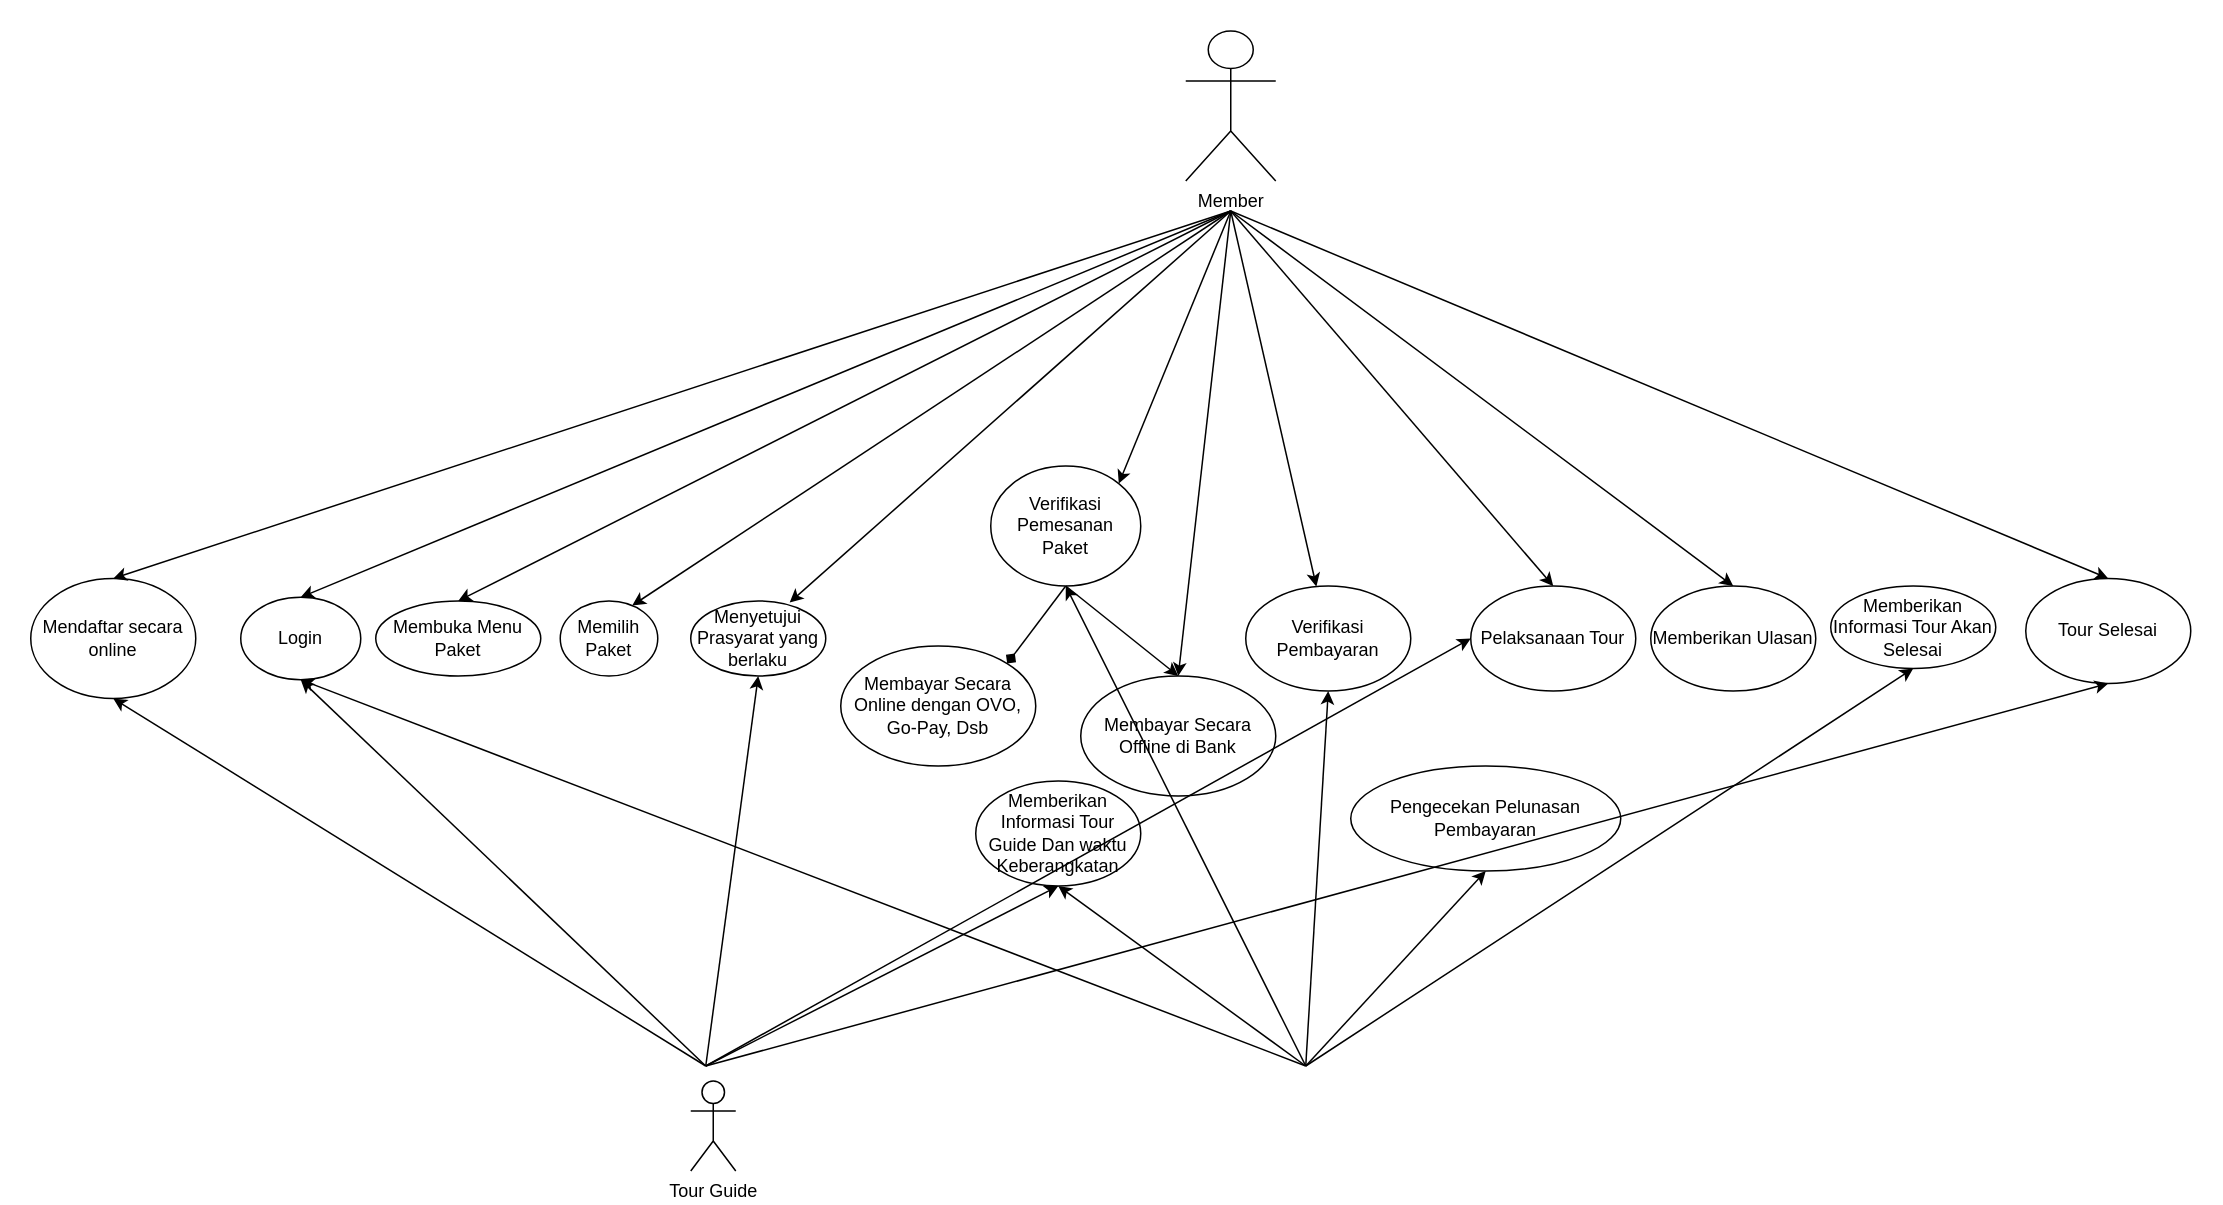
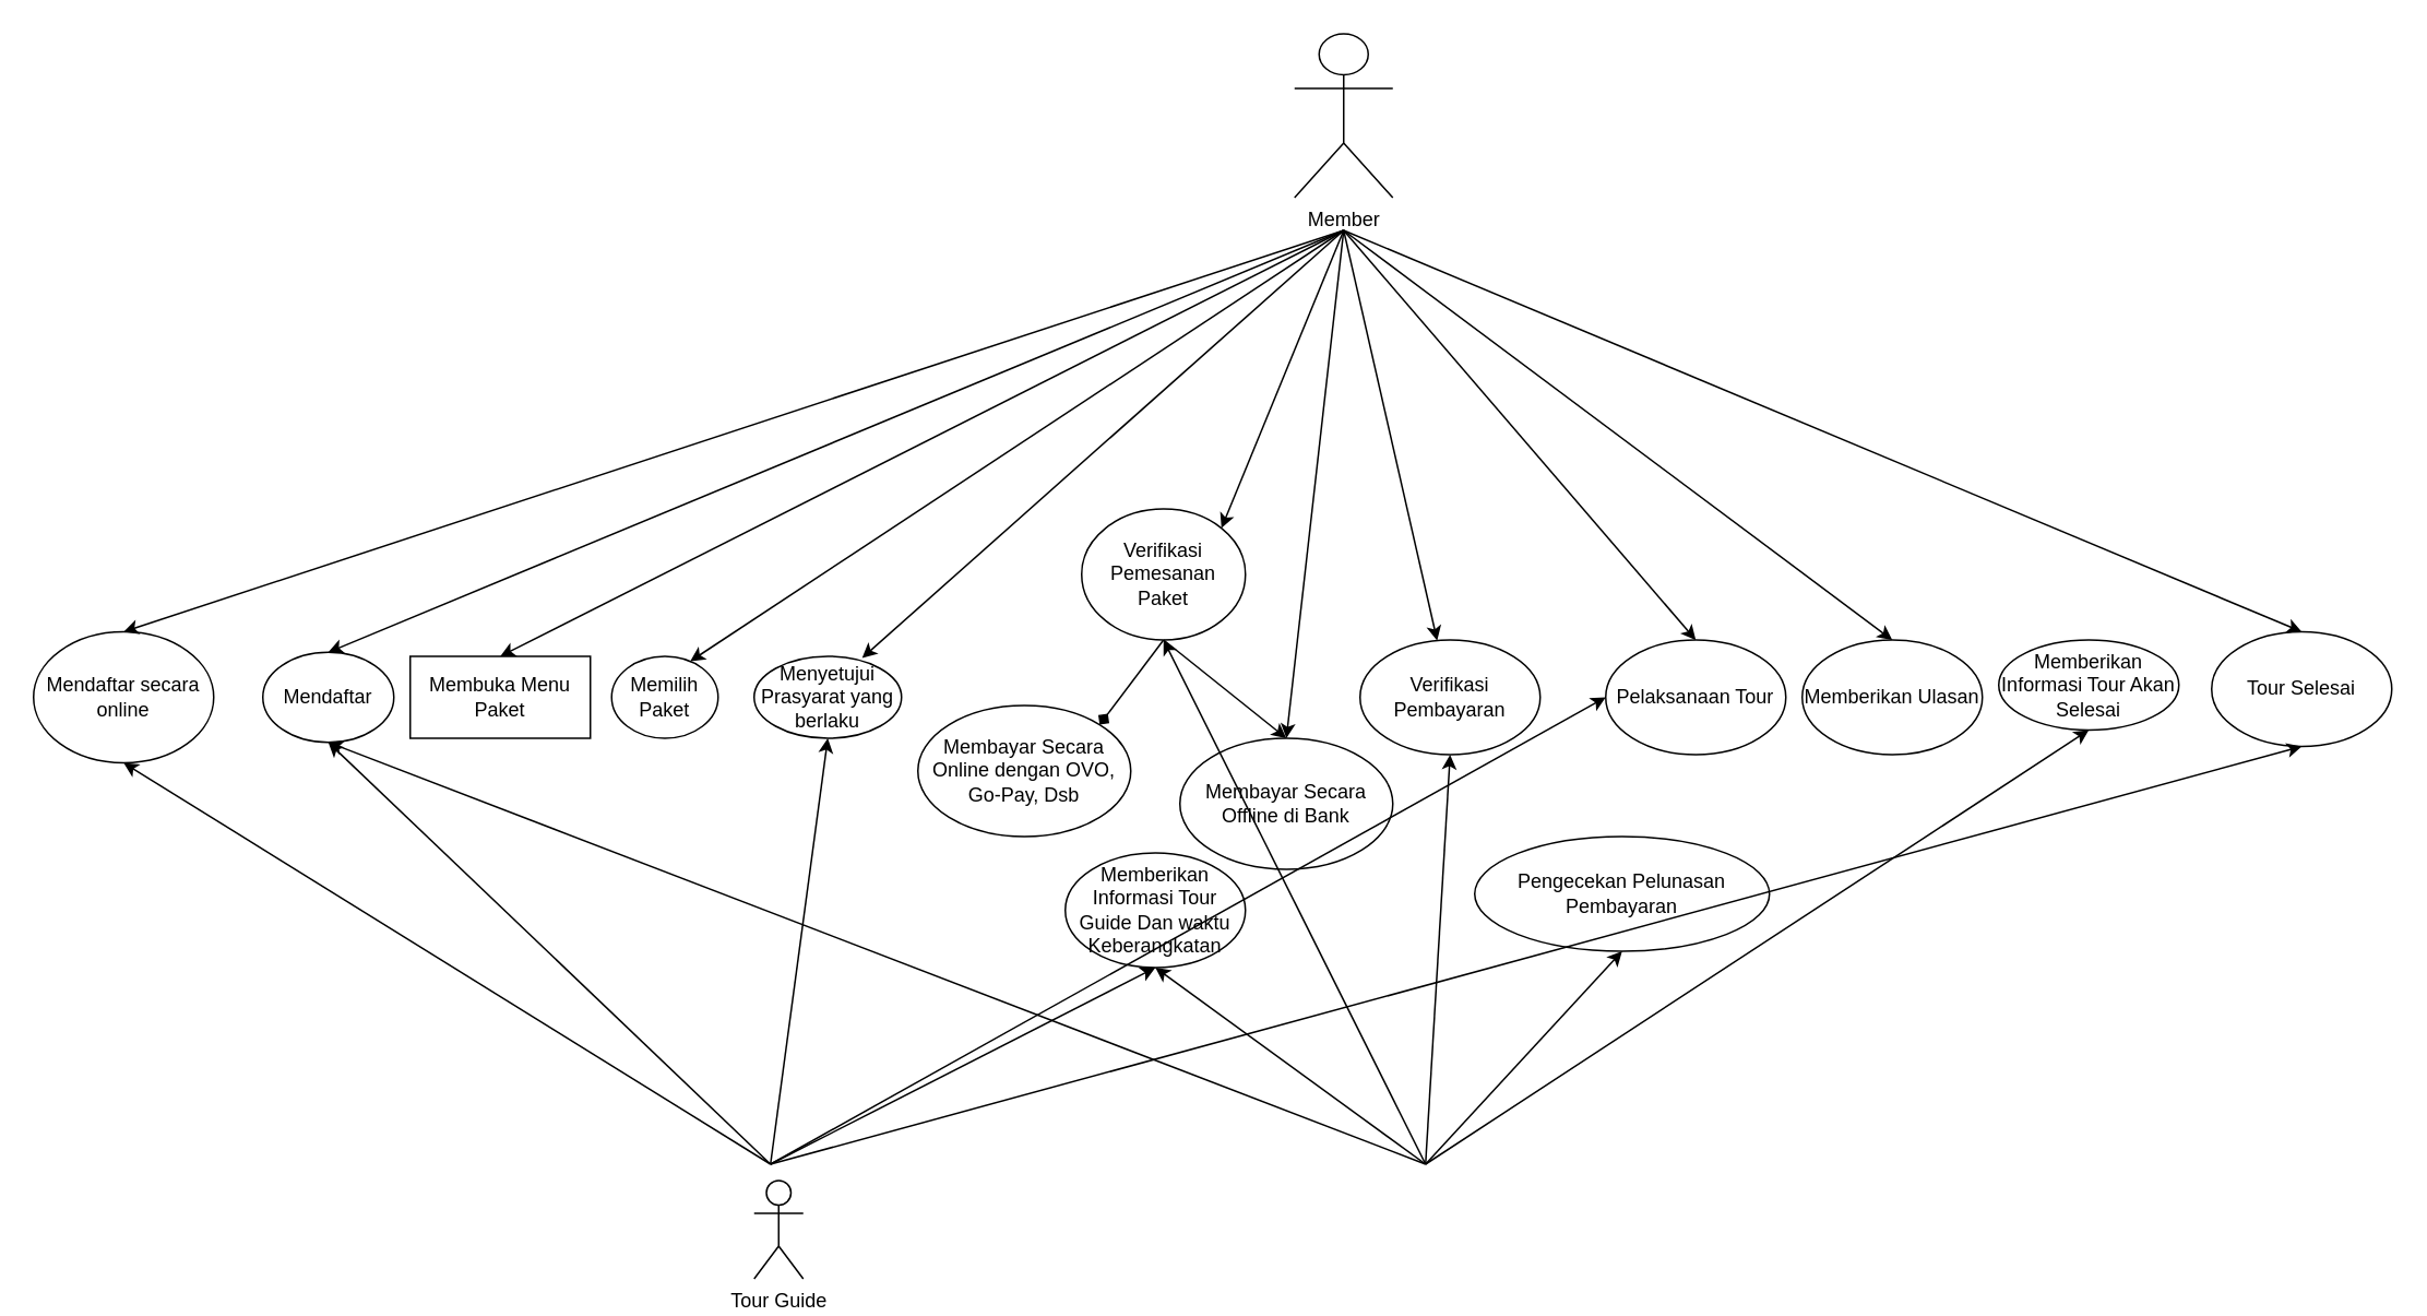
  <mxCell id="0" />
  <mxCell id="1" parent="0" />
  <mxCell id="2" value="Member" style="shape=umlActor;verticalLabelPosition=bottom;labelBackgroundColor=#ffffff;verticalAlign=top;html=1;" vertex="1" parent="1"><mxGeometry x="790" y="20" width="60" height="100" as="geometry" /></mxCell>
  <mxCell id="3" value="Mendaftar secara online " style="ellipse;whiteSpace=wrap;html=1;" vertex="1" parent="1"><mxGeometry x="20" y="385" width="110" height="80" as="geometry" /></mxCell>
- <mxCell id="4" value="Login" style="ellipse;whiteSpace=wrap;html=1;" vertex="1" parent="1"><mxGeometry x="160" y="397.5" width="80" height="55" as="geometry" /></mxCell>
- <mxCell id="5" value="Membuka Menu Paket" style="ellipse;whiteSpace=wrap;html=1;" vertex="1" parent="1"><mxGeometry x="250" y="400" width="110" height="50" as="geometry" /></mxCell>
+ <mxCell id="4" value="Mendaftar" style="ellipse;whiteSpace=wrap;html=1;" vertex="1" parent="1"><mxGeometry x="160" y="397.5" width="80" height="55" as="geometry" /></mxCell>
+ <mxCell id="5" value="Membuka Menu Paket" style="whiteSpace=wrap;html=1;rounded=0;" vertex="1" parent="1"><mxGeometry x="250" y="400" width="110" height="50" as="geometry" /></mxCell>
  <mxCell id="6" value="Memilih Paket" style="ellipse;whiteSpace=wrap;html=1;" vertex="1" parent="1"><mxGeometry x="373" y="400" width="65" height="50" as="geometry" /></mxCell>
  <mxCell id="7" value="Menyetujui Prasyarat yang berlaku" style="ellipse;whiteSpace=wrap;html=1;" vertex="1" parent="1"><mxGeometry x="460" y="400" width="90" height="50" as="geometry" /></mxCell>
  <mxCell id="8" value="Membayar Secara Offline di Bank" style="ellipse;whiteSpace=wrap;html=1;" vertex="1" parent="1"><mxGeometry x="720" y="450" width="130" height="80" as="geometry" /></mxCell>
  <mxCell id="9" value="Membayar Secara Online dengan OVO, Go-Pay, Dsb" style="ellipse;whiteSpace=wrap;html=1;" vertex="1" parent="1"><mxGeometry x="560" y="430" width="130" height="80" as="geometry" /></mxCell>
  <mxCell id="10" value="Verifikasi Pembayaran" style="ellipse;whiteSpace=wrap;html=1;" vertex="1" parent="1"><mxGeometry x="830" y="390" width="110" height="70" as="geometry" /></mxCell>
  <mxCell id="11" value="Memberikan Informasi Tour Guide Dan waktu Keberangkatan" style="ellipse;whiteSpace=wrap;html=1;" vertex="1" parent="1"><mxGeometry x="650" y="520" width="110" height="70" as="geometry" /></mxCell>
  <mxCell id="12" value="Pengecekan Pelunasan Pembayaran" style="ellipse;whiteSpace=wrap;html=1;" vertex="1" parent="1"><mxGeometry x="900" y="510" width="180" height="70" as="geometry" /></mxCell>
  <mxCell id="13" value="Pelaksanaan Tour " style="ellipse;whiteSpace=wrap;html=1;" vertex="1" parent="1"><mxGeometry x="980" y="390" width="110" height="70" as="geometry" /></mxCell>
  <mxCell id="14" value="Memberikan Informasi Tour Akan Selesai" style="ellipse;whiteSpace=wrap;html=1;" vertex="1" parent="1"><mxGeometry x="1220" y="390" width="110" height="55" as="geometry" /></mxCell>
  <mxCell id="15" value="Memberikan Ulasan" style="ellipse;whiteSpace=wrap;html=1;" vertex="1" parent="1"><mxGeometry x="1100" y="390" width="110" height="70" as="geometry" /></mxCell>
  <mxCell id="16" value="Tour Selesai" style="ellipse;whiteSpace=wrap;html=1;" vertex="1" parent="1"><mxGeometry x="1350" y="385" width="110" height="70" as="geometry" /></mxCell>
  <mxCell id="17" value="" style="endArrow=classic;html=1;entryX=0.5;entryY=0;entryDx=0;entryDy=0;" edge="1" parent="1" target="3"><mxGeometry width="50" height="50" relative="1" as="geometry"><mxPoint x="820" y="140" as="sourcePoint" /><mxPoint x="150" y="230" as="targetPoint" /></mxGeometry></mxCell>
  <mxCell id="18" value="" style="endArrow=classic;html=1;entryX=0.5;entryY=0;entryDx=0;entryDy=0;" edge="1" parent="1" target="4"><mxGeometry width="50" height="50" relative="1" as="geometry"><mxPoint x="820" y="140" as="sourcePoint" /><mxPoint x="230" y="245" as="targetPoint" /></mxGeometry></mxCell>
  <mxCell id="19" value="" style="endArrow=classic;html=1;entryX=0.5;entryY=0;entryDx=0;entryDy=0;" edge="1" parent="1" target="5"><mxGeometry width="50" height="50" relative="1" as="geometry"><mxPoint x="820" y="140" as="sourcePoint" /><mxPoint x="380" y="255" as="targetPoint" /></mxGeometry></mxCell>
  <mxCell id="20" value="" style="endArrow=classic;html=1;entryX=0.738;entryY=0.06;entryDx=0;entryDy=0;entryPerimeter=0;" edge="1" parent="1" target="6"><mxGeometry width="50" height="50" relative="1" as="geometry"><mxPoint x="820" y="140" as="sourcePoint" /><mxPoint x="450" y="250" as="targetPoint" /></mxGeometry></mxCell>
  <mxCell id="21" value="" style="endArrow=classic;html=1;entryX=0.733;entryY=0.02;entryDx=0;entryDy=0;entryPerimeter=0;" edge="1" parent="1" target="7"><mxGeometry width="50" height="50" relative="1" as="geometry"><mxPoint x="820" y="140" as="sourcePoint" /><mxPoint x="460" y="260" as="targetPoint" /></mxGeometry></mxCell>
  <mxCell id="22" value="" style="endArrow=classic;html=1;entryX=0.5;entryY=0;entryDx=0;entryDy=0;" edge="1" parent="1" target="8"><mxGeometry width="50" height="50" relative="1" as="geometry"><mxPoint x="820" y="140" as="sourcePoint" /><mxPoint x="545.97" y="421" as="targetPoint" /></mxGeometry></mxCell>
  <mxCell id="23" value="" style="endArrow=diamond;html=1;entryX=1;entryY=0;entryDx=0;entryDy=0;exitX=0.5;exitY=1;exitDx=0;exitDy=0;" edge="1" parent="1" target="9" source="40"><mxGeometry width="50" height="50" relative="1" as="geometry"><mxPoint x="900" y="40" as="sourcePoint" /><mxPoint x="555.97" y="431" as="targetPoint" /></mxGeometry></mxCell>
  <mxCell id="24" value="" style="endArrow=classic;html=1;" edge="1" parent="1" target="10"><mxGeometry width="50" height="50" relative="1" as="geometry"><mxPoint x="820" y="140" as="sourcePoint" /><mxPoint x="813.891" y="480.251" as="targetPoint" /></mxGeometry></mxCell>
  <mxCell id="25" value="" style="endArrow=classic;html=1;entryX=0.5;entryY=0;entryDx=0;entryDy=0;" edge="1" parent="1" target="13"><mxGeometry width="50" height="50" relative="1" as="geometry"><mxPoint x="820" y="140" as="sourcePoint" /><mxPoint x="1025" y="400" as="targetPoint" /></mxGeometry></mxCell>
  <mxCell id="26" value="" style="endArrow=classic;html=1;entryX=0.5;entryY=0;entryDx=0;entryDy=0;" edge="1" parent="1" target="15"><mxGeometry width="50" height="50" relative="1" as="geometry"><mxPoint x="820" y="140" as="sourcePoint" /><mxPoint x="1155" y="405" as="targetPoint" /></mxGeometry></mxCell>
  <mxCell id="27" value="" style="endArrow=classic;html=1;entryX=0.5;entryY=0;entryDx=0;entryDy=0;" edge="1" parent="1" target="16"><mxGeometry width="50" height="50" relative="1" as="geometry"><mxPoint x="820" y="140" as="sourcePoint" /><mxPoint x="1285" y="405" as="targetPoint" /></mxGeometry></mxCell>
  <mxCell id="28" value="Tour Guide" style="shape=umlActor;verticalLabelPosition=bottom;labelBackgroundColor=#ffffff;verticalAlign=top;html=1;" vertex="1" parent="1"><mxGeometry x="460" y="720" width="30" height="60" as="geometry" /></mxCell>
  <mxCell id="29" value="" style="endArrow=classic;html=1;entryX=0.5;entryY=1;entryDx=0;entryDy=0;" edge="1" parent="1" target="4"><mxGeometry width="50" height="50" relative="1" as="geometry"><mxPoint x="870" y="710" as="sourcePoint" /><mxPoint x="650" y="550" as="targetPoint" /></mxGeometry></mxCell>
  <mxCell id="30" value="" style="endArrow=classic;html=1;entryX=0.5;entryY=1;entryDx=0;entryDy=0;" edge="1" parent="1" target="40"><mxGeometry width="50" height="50" relative="1" as="geometry"><mxPoint x="870" y="710" as="sourcePoint" /><mxPoint x="210" y="462.5" as="targetPoint" /></mxGeometry></mxCell>
  <mxCell id="31" value="" style="endArrow=classic;html=1;entryX=0.5;entryY=1;entryDx=0;entryDy=0;" edge="1" parent="1" target="11"><mxGeometry width="50" height="50" relative="1" as="geometry"><mxPoint x="870" y="710" as="sourcePoint" /><mxPoint x="650" y="475" as="targetPoint" /></mxGeometry></mxCell>
  <mxCell id="32" value="" style="endArrow=classic;html=1;entryX=0.5;entryY=1;entryDx=0;entryDy=0;" edge="1" parent="1" target="12"><mxGeometry width="50" height="50" relative="1" as="geometry"><mxPoint x="870" y="710" as="sourcePoint" /><mxPoint x="1085" y="560" as="targetPoint" /></mxGeometry></mxCell>
  <mxCell id="33" value="" style="endArrow=classic;html=1;entryX=0.5;entryY=1;entryDx=0;entryDy=0;" edge="1" parent="1" target="14"><mxGeometry width="50" height="50" relative="1" as="geometry"><mxPoint x="870" y="710" as="sourcePoint" /><mxPoint x="1225" y="560" as="targetPoint" /></mxGeometry></mxCell>
  <mxCell id="34" value="" style="endArrow=classic;html=1;entryX=0.5;entryY=1;entryDx=0;entryDy=0;" edge="1" parent="1" target="3"><mxGeometry width="50" height="50" relative="1" as="geometry"><mxPoint x="470" y="710" as="sourcePoint" /><mxPoint x="590" y="550" as="targetPoint" /></mxGeometry></mxCell>
  <mxCell id="35" value="" style="endArrow=classic;html=1;entryX=0.5;entryY=1;entryDx=0;entryDy=0;" edge="1" parent="1" target="4"><mxGeometry width="50" height="50" relative="1" as="geometry"><mxPoint x="470" y="710" as="sourcePoint" /><mxPoint x="85" y="475" as="targetPoint" /></mxGeometry></mxCell>
  <mxCell id="36" value="" style="endArrow=classic;html=1;entryX=0.5;entryY=1;entryDx=0;entryDy=0;" edge="1" parent="1" target="7"><mxGeometry width="50" height="50" relative="1" as="geometry"><mxPoint x="470" y="710" as="sourcePoint" /><mxPoint x="390" y="620" as="targetPoint" /></mxGeometry></mxCell>
  <mxCell id="37" value="" style="endArrow=classic;html=1;entryX=0.5;entryY=1;entryDx=0;entryDy=0;" edge="1" parent="1" target="11"><mxGeometry width="50" height="50" relative="1" as="geometry"><mxPoint x="470" y="710" as="sourcePoint" /><mxPoint x="740" y="630" as="targetPoint" /></mxGeometry></mxCell>
  <mxCell id="38" value="" style="endArrow=classic;html=1;entryX=0.5;entryY=1;entryDx=0;entryDy=0;" edge="1" parent="1" target="16"><mxGeometry width="50" height="50" relative="1" as="geometry"><mxPoint x="470" y="710" as="sourcePoint" /><mxPoint x="940" y="550" as="targetPoint" /></mxGeometry></mxCell>
  <mxCell id="39" value="" style="endArrow=classic;html=1;entryX=0;entryY=0.5;entryDx=0;entryDy=0;" edge="1" parent="1" target="13"><mxGeometry width="50" height="50" relative="1" as="geometry"><mxPoint x="470" y="710" as="sourcePoint" /><mxPoint x="850" y="500" as="targetPoint" /></mxGeometry></mxCell>
  <mxCell id="40" value="Verifikasi Pemesanan Paket" style="ellipse;whiteSpace=wrap;html=1;" vertex="1" parent="1"><mxGeometry x="660" y="310" width="100" height="80" as="geometry" /></mxCell>
  <mxCell id="41" value="" style="endArrow=classic;html=1;entryX=1;entryY=0;entryDx=0;entryDy=0;" edge="1" parent="1" target="40"><mxGeometry width="50" height="50" relative="1" as="geometry"><mxPoint x="820" y="140" as="sourcePoint" /><mxPoint x="680.962" y="471.716" as="targetPoint" /></mxGeometry></mxCell>
  <mxCell id="42" value="" style="endArrow=classic;html=1;exitX=0.5;exitY=1;exitDx=0;exitDy=0;entryX=0.5;entryY=0;entryDx=0;entryDy=0;" edge="1" parent="1" source="40" target="8"><mxGeometry width="50" height="50" relative="1" as="geometry"><mxPoint x="710" y="430" as="sourcePoint" /><mxPoint x="760" y="380" as="targetPoint" /></mxGeometry></mxCell>
  <mxCell id="43" value="" style="endArrow=classic;html=1;entryX=0.5;entryY=1;entryDx=0;entryDy=0;" edge="1" parent="1" target="10"><mxGeometry width="50" height="50" relative="1" as="geometry"><mxPoint x="870" y="710" as="sourcePoint" /><mxPoint x="900" y="480" as="targetPoint" /></mxGeometry></mxCell>
